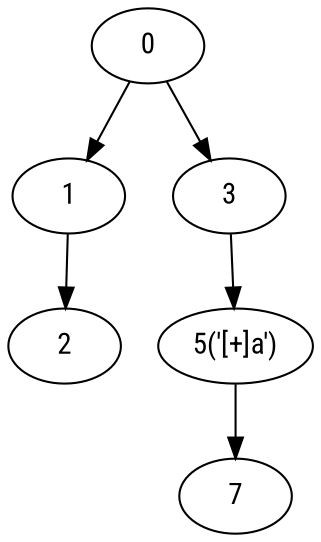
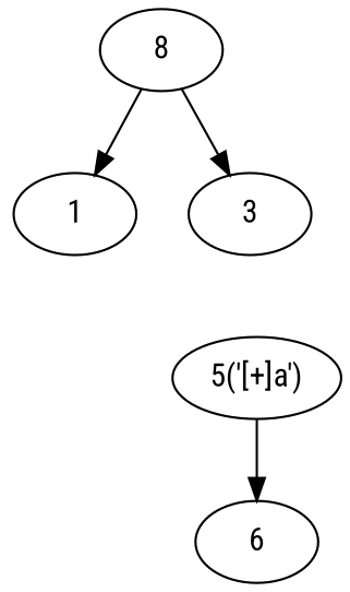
  digraph {
    fontname="Roboto Condensed"
    node [fontname="Roboto Condensed"]
    edge [fontname="Roboto Condensed"]
-   0
+   0 [label=8]
    1
    3
-   2
    n5 [label="5('[+]a')"]
-   6 [label=7]
+   6
    0 -> 1
    0 -> 3
-   1 -> 2
-   3 -> n5
    n5 -> 6
  }
